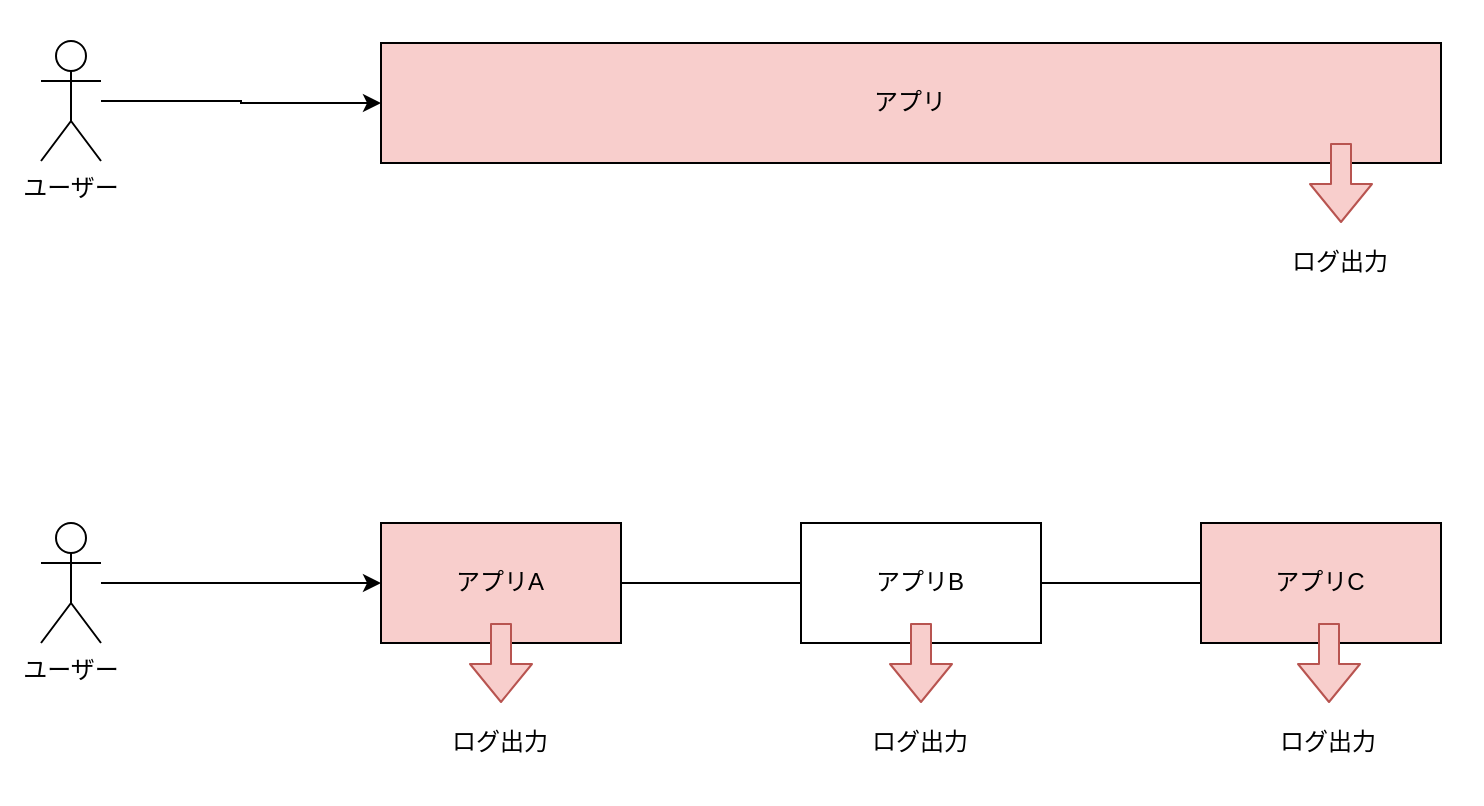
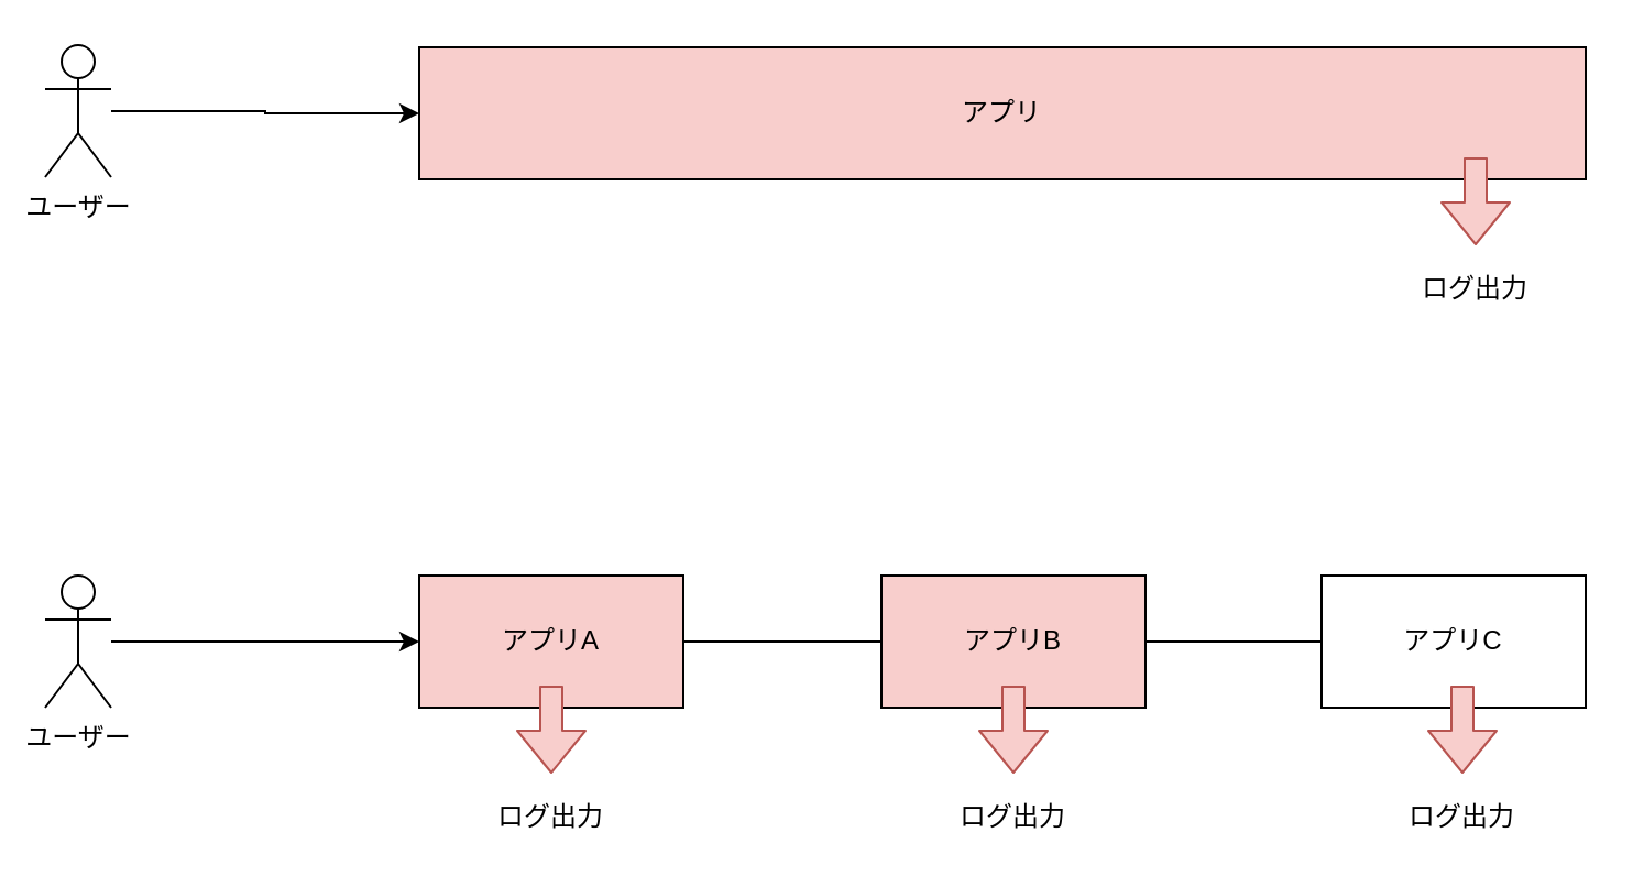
  <mxCell id="0" />
  <mxCell id="1" parent="0" />
  <mxCell id="2" style="edgeStyle=orthogonalEdgeStyle;rounded=0;orthogonalLoop=1;jettySize=auto;html=1;entryX=0;entryY=0.5;entryDx=0;entryDy=0;endArrow=none;" edge="1" parent="1" source="3" target="5"><mxGeometry relative="1" as="geometry" /></mxCell>
  <mxCell id="3" value="アプリA" style="rounded=0;whiteSpace=wrap;html=1;fillColor=#f8cecc;" vertex="1" parent="1"><mxGeometry x="190" y="261" width="120" height="60" as="geometry" /></mxCell>
  <mxCell id="4" style="edgeStyle=orthogonalEdgeStyle;rounded=0;orthogonalLoop=1;jettySize=auto;html=1;entryX=0;entryY=0.5;entryDx=0;entryDy=0;endArrow=none;" edge="1" parent="1" source="5" target="6"><mxGeometry relative="1" as="geometry" /></mxCell>
- <mxCell id="5" value="アプリB" style="rounded=0;whiteSpace=wrap;html=1;" vertex="1" parent="1"><mxGeometry x="400" y="261" width="120" height="60" as="geometry" /></mxCell>
- <mxCell id="6" value="アプリC" style="rounded=0;whiteSpace=wrap;html=1;fillColor=#f8cecc;" vertex="1" parent="1"><mxGeometry x="600" y="261" width="120" height="60" as="geometry" /></mxCell>
+ <mxCell id="5" value="アプリB" style="rounded=0;whiteSpace=wrap;html=1;fillColor=#f8cecc;" vertex="1" parent="1"><mxGeometry x="400" y="261" width="120" height="60" as="geometry" /></mxCell>
+ <mxCell id="6" value="アプリC" style="rounded=0;whiteSpace=wrap;html=1;" vertex="1" parent="1"><mxGeometry x="600" y="261" width="120" height="60" as="geometry" /></mxCell>
  <mxCell id="7" value="アプリ" style="rounded=0;whiteSpace=wrap;html=1;fillColor=#f8cecc;" vertex="1" parent="1"><mxGeometry x="190" y="21" width="530" height="60" as="geometry" /></mxCell>
  <mxCell id="8" style="edgeStyle=orthogonalEdgeStyle;rounded=0;orthogonalLoop=1;jettySize=auto;html=1;entryX=0;entryY=0.5;entryDx=0;entryDy=0;" edge="1" parent="1" source="9" target="7"><mxGeometry relative="1" as="geometry" /></mxCell>
  <mxCell id="9" value="ユーザー" style="shape=umlActor;verticalLabelPosition=bottom;verticalAlign=top;html=1;outlineConnect=0;" vertex="1" parent="1"><mxGeometry x="20" y="20" width="30" height="60" as="geometry" /></mxCell>
  <mxCell id="10" style="edgeStyle=orthogonalEdgeStyle;rounded=0;orthogonalLoop=1;jettySize=auto;html=1;entryX=0;entryY=0.5;entryDx=0;entryDy=0;" edge="1" parent="1" source="11" target="3"><mxGeometry relative="1" as="geometry" /></mxCell>
  <mxCell id="11" value="ユーザー" style="shape=umlActor;verticalLabelPosition=bottom;verticalAlign=top;html=1;outlineConnect=0;" vertex="1" parent="1"><mxGeometry x="20" y="261" width="30" height="60" as="geometry" /></mxCell>
  <mxCell id="12" value="" style="shape=flexArrow;endArrow=classic;html=1;fillColor=#f8cecc;strokeColor=#b85450;" edge="1" parent="1"><mxGeometry width="50" height="50" relative="1" as="geometry"><mxPoint x="670" y="71" as="sourcePoint" /><mxPoint x="670" y="111" as="targetPoint" /></mxGeometry></mxCell>
  <mxCell id="13" value="ログ出力" style="text;html=1;strokeColor=none;fillColor=none;align=center;verticalAlign=middle;whiteSpace=wrap;rounded=0;" vertex="1" parent="1"><mxGeometry x="630" y="121" width="80" height="20" as="geometry" /></mxCell>
  <mxCell id="14" value="" style="shape=flexArrow;endArrow=classic;html=1;fillColor=#f8cecc;strokeColor=#b85450;" edge="1" parent="1"><mxGeometry width="50" height="50" relative="1" as="geometry"><mxPoint x="664" y="311" as="sourcePoint" /><mxPoint x="664" y="351" as="targetPoint" /></mxGeometry></mxCell>
  <mxCell id="15" value="ログ出力" style="text;html=1;strokeColor=none;fillColor=none;align=center;verticalAlign=middle;whiteSpace=wrap;rounded=0;" vertex="1" parent="1"><mxGeometry x="624" y="361" width="80" height="20" as="geometry" /></mxCell>
  <mxCell id="16" value="" style="shape=flexArrow;endArrow=classic;html=1;fillColor=#f8cecc;strokeColor=#b85450;" edge="1" parent="1"><mxGeometry width="50" height="50" relative="1" as="geometry"><mxPoint x="460" y="311" as="sourcePoint" /><mxPoint x="460" y="351" as="targetPoint" /></mxGeometry></mxCell>
  <mxCell id="17" value="ログ出力" style="text;html=1;strokeColor=none;fillColor=none;align=center;verticalAlign=middle;whiteSpace=wrap;rounded=0;" vertex="1" parent="1"><mxGeometry x="420" y="361" width="80" height="20" as="geometry" /></mxCell>
  <mxCell id="18" value="" style="shape=flexArrow;endArrow=classic;html=1;fillColor=#f8cecc;strokeColor=#b85450;" edge="1" parent="1"><mxGeometry width="50" height="50" relative="1" as="geometry"><mxPoint x="250" y="311" as="sourcePoint" /><mxPoint x="250" y="351" as="targetPoint" /></mxGeometry></mxCell>
  <mxCell id="19" value="ログ出力" style="text;html=1;strokeColor=none;fillColor=none;align=center;verticalAlign=middle;whiteSpace=wrap;rounded=0;" vertex="1" parent="1"><mxGeometry x="210" y="361" width="80" height="20" as="geometry" /></mxCell>
